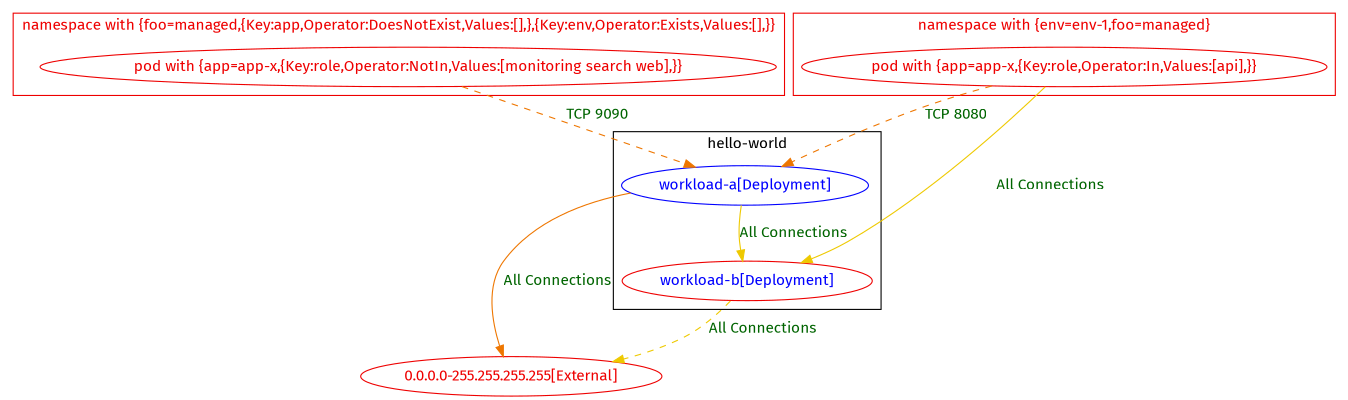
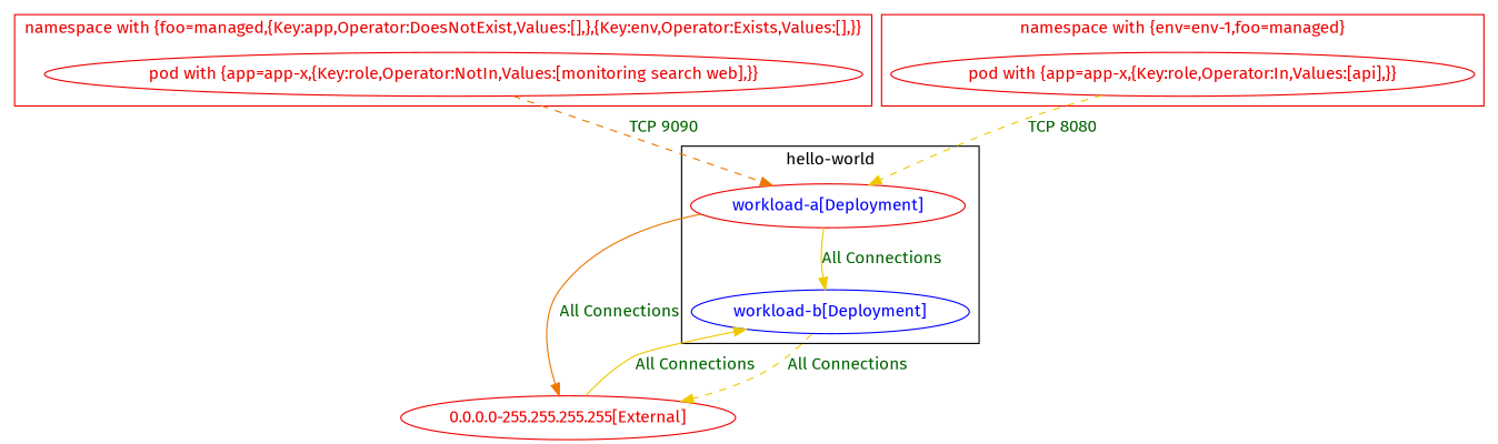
  digraph {
    fontname="Fira Sans"
    node [color=red2 fontcolor=red2 fontname="Fira Sans"]
    edge [color=darkorange2 fontcolor=darkgreen fontname="Fira Sans" weight=1]
    n1 [label="pod with {app=app-x,{Key:role,Operator:NotIn,Values:[monitoring search web],}}"]
    n2 [label="pod with {app=app-x,{Key:role,Operator:In,Values:[api],}}"]
-   n3 [color=blue fontcolor=blue label="workload-a[Deployment]"]
-   n4 [fontcolor=blue label="workload-b[Deployment]"]
+   n3 [fontcolor=blue label="workload-a[Deployment]"]
+   n4 [color=blue fontcolor=blue label="workload-b[Deployment]"]
    n5 [label="0.0.0.0-255.255.255.255[External]"]
    subgraph cluster_1 {
      color=red2
      fontcolor=red2
      label="namespace with {foo=managed,{Key:app,Operator:DoesNotExist,Values:[],},{Key:env,Operator:Exists,Values:[],}}"
      n1
    }
    subgraph cluster_2 {
      color=red2
      fontcolor=red2
      label="namespace with {env=env-1,foo=managed}"
      n2
    }
    subgraph cluster_3 {
      color=black
      fontcolor=black
      label="hello-world"
      n3
      n4
    }
    n1 -> n3 [label="TCP 9090" style=dashed]
-   n2 -> n3 [label="TCP 8080" style=dashed]
+   n2 -> n3 [color=gold2 label="TCP 8080" style=dashed]
    n3 -> n4 [color=gold2 label="All Connections" weight=0.5]
    n3 -> n5 [label="All Connections"]
    n4 -> n5 [color=gold2 label="All Connections" style=dashed]
-   n2 -> n4 [color=gold2 label="All Connections" weight=0.5]
+   n5 -> n4 [color=gold2 label="All Connections" weight=0.5]
  }
